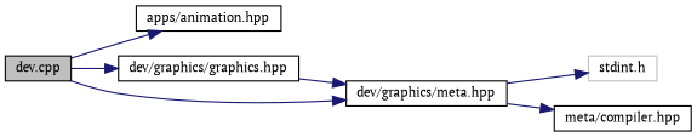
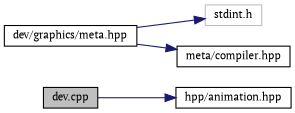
  digraph {
    fontname="PT Serif"
    rankdir=LR
    node [color=black fillcolor=white fontname="PT Serif" fontsize=10 shape=record style=filled]
    edge [color=midnightblue fontname="PT Serif" fontsize=10 labelfontname=Helvetica labelfontsize=10 style=solid]
    n1 [fillcolor=grey75 fontcolor=black height=0.2 label="dev.cpp" width=0.4]
-   n2 [height=0.2 label="apps/animation.hpp" width=0.4]
-   n3 [height=0.2 label="dev/graphics/graphics.hpp" width=0.4]
+   n2 [height=0.2 label="hpp/animation.hpp" width=0.4]
    n4 [height=0.2 label="dev/graphics/meta.hpp" width=0.4]
    n5 [color=grey75 height=0.2 label="stdint.h" width=0.4]
    n6 [height=0.2 label="meta/compiler.hpp" width=0.4]
    n1 -> n2
-   n1 -> n3
-   n1 -> n4
-   n3 -> n4
    n4 -> n5
    n4 -> n6
  }
